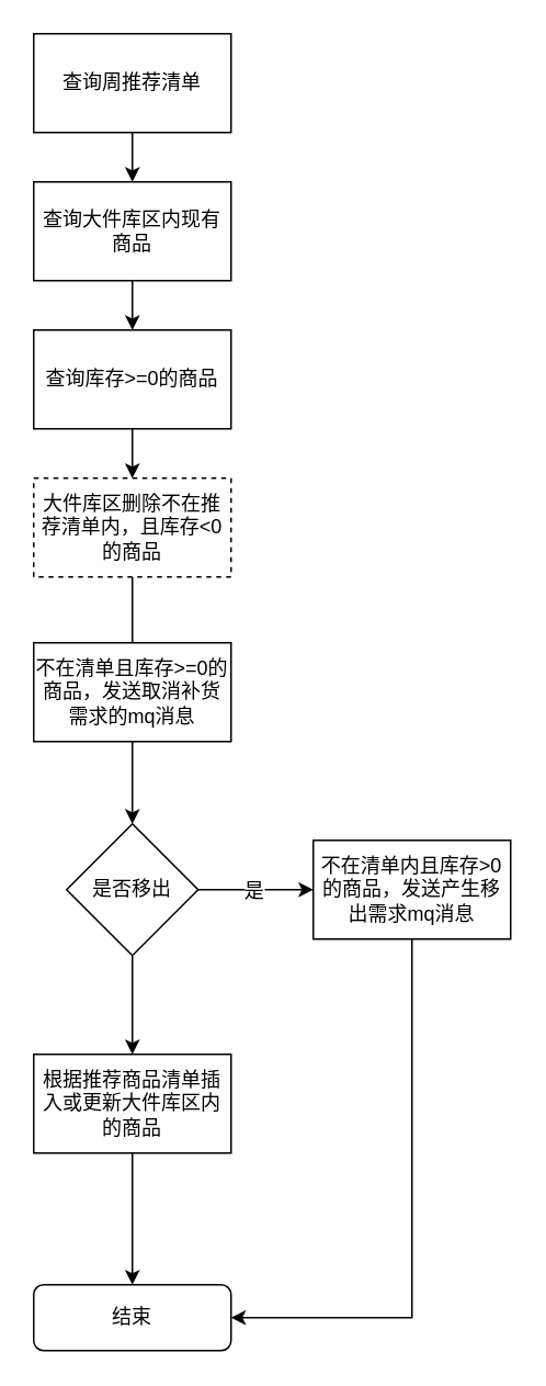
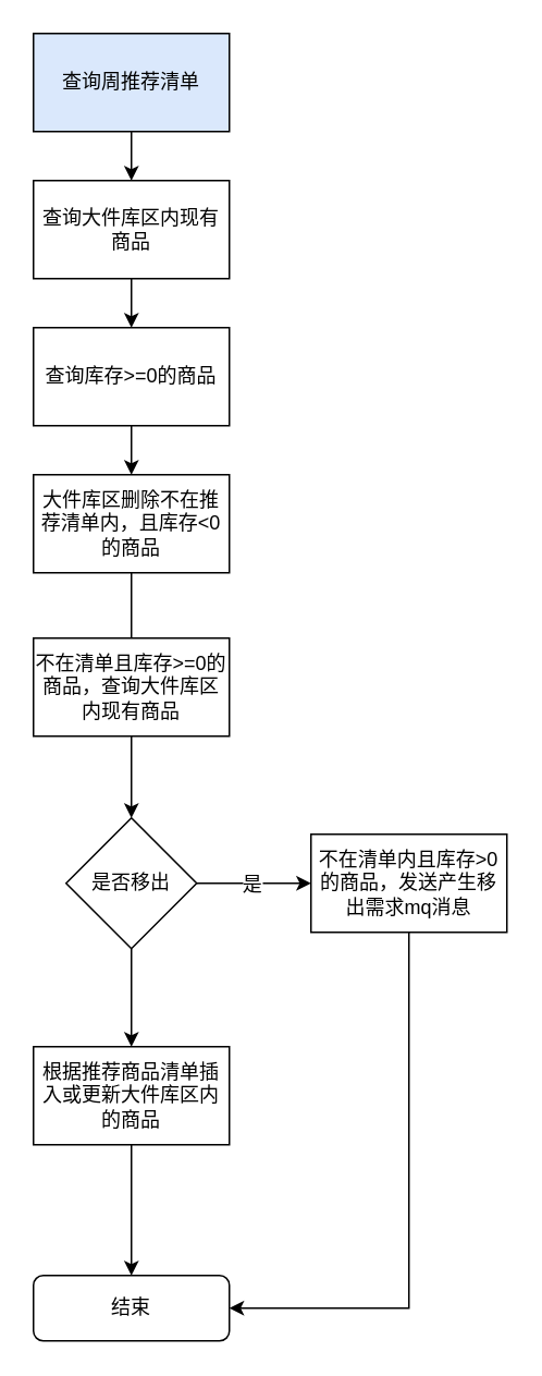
  <mxCell id="0" />
  <mxCell id="1" parent="0" />
  <mxCell id="2" value="结束" style="rounded=1;whiteSpace=wrap;html=1;fontSize=12;glass=0;strokeWidth=1;shadow=0;" parent="1" vertex="1"><mxGeometry x="20" y="780" width="120" height="40" as="geometry" /></mxCell>
  <mxCell id="3" value="" style="group" vertex="1" connectable="0" parent="1"><mxGeometry x="20" y="20" width="120" height="240" as="geometry" /></mxCell>
- <mxCell id="4" value="查询周推荐清单" style="rounded=0;whiteSpace=wrap;html=1;" vertex="1" parent="3"><mxGeometry width="120" height="60" as="geometry" /></mxCell>
+ <mxCell id="4" value="查询周推荐清单" style="rounded=0;whiteSpace=wrap;html=1;fillColor=#dae8fc;" vertex="1" parent="3"><mxGeometry width="120" height="60" as="geometry" /></mxCell>
  <mxCell id="5" value="查询大件库区内现有商品" style="rounded=0;whiteSpace=wrap;html=1;" vertex="1" parent="3"><mxGeometry y="90" width="120" height="60" as="geometry" /></mxCell>
  <mxCell id="6" style="edgeStyle=orthogonalEdgeStyle;rounded=0;orthogonalLoop=1;jettySize=auto;html=1;entryX=0.5;entryY=0;entryDx=0;entryDy=0;" edge="1" parent="3" source="4" target="5"><mxGeometry relative="1" as="geometry" /></mxCell>
  <mxCell id="7" value="查询库存&amp;gt;=0的商品" style="rounded=0;whiteSpace=wrap;html=1;" vertex="1" parent="3"><mxGeometry y="180" width="120" height="60" as="geometry" /></mxCell>
  <mxCell id="8" style="edgeStyle=orthogonalEdgeStyle;rounded=0;orthogonalLoop=1;jettySize=auto;html=1;exitX=0.5;exitY=1;exitDx=0;exitDy=0;entryX=0.5;entryY=0;entryDx=0;entryDy=0;" edge="1" parent="3" source="5" target="7"><mxGeometry relative="1" as="geometry" /></mxCell>
  <mxCell id="9" style="edgeStyle=orthogonalEdgeStyle;rounded=0;orthogonalLoop=1;jettySize=auto;html=1;entryX=0.5;entryY=0;entryDx=0;entryDy=0;fontFamily=Helvetica;fontSize=12;fontColor=default;endArrow=none;" edge="1" parent="1" source="10" target="13"><mxGeometry relative="1" as="geometry" /></mxCell>
- <mxCell id="10" value="大件库区删除不在推荐清单内，且库存&amp;lt;0的商品" style="rounded=0;whiteSpace=wrap;html=1;strokeColor=default;fontFamily=Helvetica;fontSize=12;fontColor=default;fillColor=default;dashed=1;" vertex="1" parent="1"><mxGeometry x="20" y="290" width="120" height="60" as="geometry" /></mxCell>
+ <mxCell id="10" value="大件库区删除不在推荐清单内，且库存&amp;lt;0的商品" style="rounded=0;whiteSpace=wrap;html=1;strokeColor=default;fontFamily=Helvetica;fontSize=12;fontColor=default;fillColor=default;" vertex="1" parent="1"><mxGeometry x="20" y="290" width="120" height="60" as="geometry" /></mxCell>
  <mxCell id="11" style="edgeStyle=orthogonalEdgeStyle;rounded=0;orthogonalLoop=1;jettySize=auto;html=1;entryX=0.5;entryY=0;entryDx=0;entryDy=0;fontFamily=Helvetica;fontSize=12;fontColor=default;" edge="1" parent="1" source="7" target="10"><mxGeometry relative="1" as="geometry" /></mxCell>
  <mxCell id="12" style="edgeStyle=orthogonalEdgeStyle;rounded=0;orthogonalLoop=1;jettySize=auto;html=1;entryX=0.5;entryY=0;entryDx=0;entryDy=0;fontFamily=Helvetica;fontSize=12;fontColor=default;" edge="1" parent="1" source="13" target="19"><mxGeometry relative="1" as="geometry" /></mxCell>
- <mxCell id="13" value="不在清单且库存&amp;gt;=0的商品，发送取消补货需求的mq消息" style="rounded=0;whiteSpace=wrap;html=1;strokeColor=default;fontFamily=Helvetica;fontSize=12;fontColor=default;fillColor=default;" vertex="1" parent="1"><mxGeometry x="20" y="390" width="120" height="60" as="geometry" /></mxCell>
+ <mxCell id="13" value="不在清单且库存&amp;gt;=0的商品，查询大件库区内现有商品" style="rounded=0;whiteSpace=wrap;html=1;strokeColor=default;fontFamily=Helvetica;fontSize=12;fontColor=default;fillColor=default;" vertex="1" parent="1"><mxGeometry x="20" y="390" width="120" height="60" as="geometry" /></mxCell>
  <mxCell id="14" style="edgeStyle=orthogonalEdgeStyle;rounded=0;orthogonalLoop=1;jettySize=auto;html=1;exitX=0.5;exitY=1;exitDx=0;exitDy=0;entryX=1;entryY=0.5;entryDx=0;entryDy=0;fontFamily=Helvetica;fontSize=12;fontColor=default;" edge="1" parent="1" source="15" target="2"><mxGeometry relative="1" as="geometry" /></mxCell>
  <mxCell id="15" value="不在清单内且库存&amp;gt;0的商品，发送产生移出需求mq消息" style="rounded=0;whiteSpace=wrap;html=1;strokeColor=default;fontFamily=Helvetica;fontSize=12;fontColor=default;fillColor=default;" vertex="1" parent="1"><mxGeometry x="190" y="510" width="120" height="60" as="geometry" /></mxCell>
  <mxCell id="16" style="edgeStyle=orthogonalEdgeStyle;rounded=0;orthogonalLoop=1;jettySize=auto;html=1;entryX=0;entryY=0.5;entryDx=0;entryDy=0;fontFamily=Helvetica;fontSize=12;fontColor=default;" edge="1" parent="1" source="19" target="15"><mxGeometry relative="1" as="geometry" /></mxCell>
  <mxCell id="17" value="是" style="edgeLabel;html=1;align=center;verticalAlign=middle;resizable=0;points=[];fontSize=12;fontFamily=Helvetica;fontColor=default;" vertex="1" connectable="0" parent="16"><mxGeometry x="-0.046" relative="1" as="geometry"><mxPoint as="offset" /></mxGeometry></mxCell>
  <mxCell id="18" style="edgeStyle=orthogonalEdgeStyle;rounded=0;orthogonalLoop=1;jettySize=auto;html=1;entryX=0.5;entryY=0;entryDx=0;entryDy=0;fontFamily=Helvetica;fontSize=12;fontColor=default;" edge="1" parent="1" source="19" target="21"><mxGeometry relative="1" as="geometry" /></mxCell>
  <mxCell id="19" value="是否移出" style="rhombus;whiteSpace=wrap;html=1;rounded=0;strokeColor=default;fontFamily=Helvetica;fontSize=12;fontColor=default;fillColor=default;" vertex="1" parent="1"><mxGeometry x="40" y="500" width="80" height="80" as="geometry" /></mxCell>
  <mxCell id="20" style="edgeStyle=orthogonalEdgeStyle;rounded=0;orthogonalLoop=1;jettySize=auto;html=1;entryX=0.5;entryY=0;entryDx=0;entryDy=0;fontFamily=Helvetica;fontSize=12;fontColor=default;" edge="1" parent="1" source="21" target="2"><mxGeometry relative="1" as="geometry" /></mxCell>
  <mxCell id="21" value="根据推荐商品清单插入或更新大件库区内的商品" style="rounded=0;whiteSpace=wrap;html=1;strokeColor=default;fontFamily=Helvetica;fontSize=12;fontColor=default;fillColor=default;" vertex="1" parent="1"><mxGeometry x="20" y="640" width="120" height="60" as="geometry" /></mxCell>
